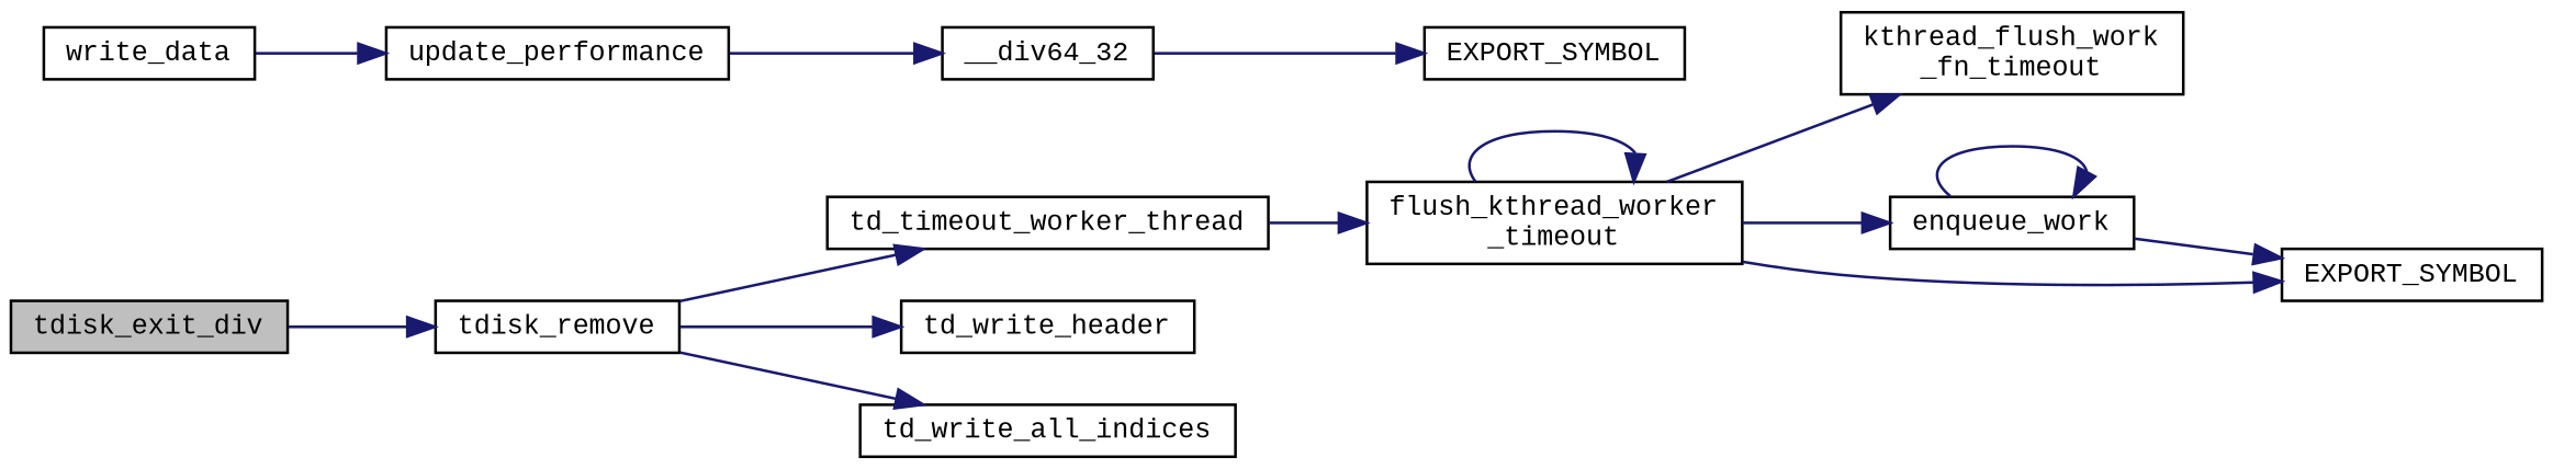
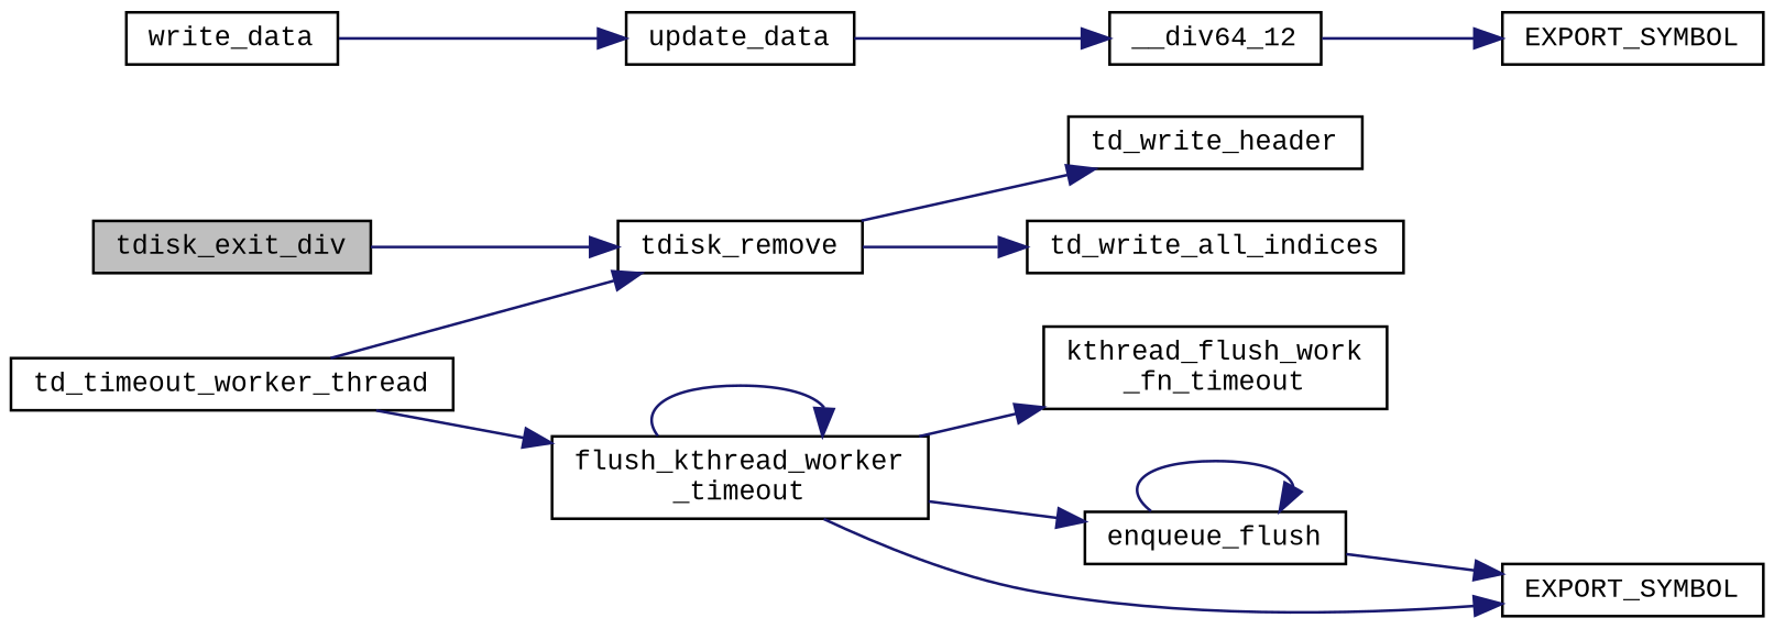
  digraph {
    fontname="Liberation Mono"
    rankdir=LR
    node [color=black fillcolor=white fontname="Liberation Mono" fontsize=10 shape=record style=filled]
    edge [color=midnightblue fontname="Liberation Mono" fontsize=10 labelfontname=Helvetica labelfontsize=10 style=solid]
    n1 [fillcolor=grey75 fontcolor=black height=0.2 label=tdisk_exit_div width=0.4]
    n2 [height=0.2 label=tdisk_remove width=0.4]
    n3 [height=0.2 label=td_timeout_worker_thread width=0.4]
    n4 [height=0.2 label=td_write_header width=0.4]
    n5 [height=0.2 label=td_write_all_indices width=0.4]
    n6 [height=0.2 label="flush_kthread_worker\l_timeout" width=0.4]
    n7 [height=0.2 label="kthread_flush_work\l_fn_timeout" width=0.4]
-   n8 [height=0.2 label=enqueue_work width=0.4]
+   n8 [height=0.2 label=enqueue_flush width=0.4]
    n9 [height=0.2 label=EXPORT_SYMBOL width=0.4]
    n10 [height=0.2 label=write_data width=0.4]
-   n11 [height=0.2 label=update_performance width=0.4]
-   n12 [height=0.2 label=__div64_32 width=0.4]
+   n11 [height=0.2 label=update_data width=0.4]
+   n12 [height=0.2 label=__div64_12 width=0.4]
    n13 [height=0.2 label=EXPORT_SYMBOL width=0.4]
    n1 -> n2
-   n2 -> n3
+   n3 -> n2
    n2 -> n4
    n2 -> n5
    n3 -> n6
    n6 -> n6
    n6 -> n7
    n6 -> n8
    n6 -> n9
    n8 -> n8
    n8 -> n9
    n10 -> n11
    n11 -> n12
    n12 -> n13
  }
